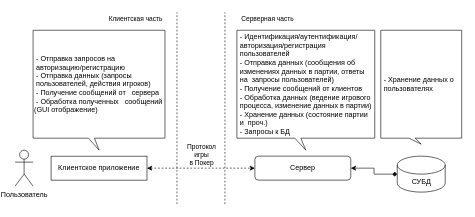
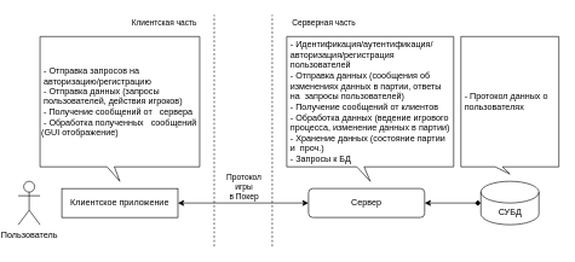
  <mxCell id="0" />
  <mxCell id="1" parent="0" />
- <mxCell id="2" style="edgeStyle=orthogonalEdgeStyle;rounded=0;orthogonalLoop=1;jettySize=auto;html=1;exitX=1;exitY=0.5;exitDx=0;exitDy=0;entryX=0;entryY=0.5;entryDx=0;entryDy=0;endArrow=classic;endFill=1;startArrow=classic;startFill=1;dashed=1;" parent="1" source="4" target="7" edge="1"><mxGeometry relative="1" as="geometry" /></mxCell>
+ <mxCell id="2" style="edgeStyle=orthogonalEdgeStyle;rounded=0;orthogonalLoop=1;jettySize=auto;html=1;exitX=1;exitY=0.5;exitDx=0;exitDy=0;entryX=0;entryY=0.5;entryDx=0;entryDy=0;endArrow=classic;endFill=1;startArrow=classic;startFill=1;" parent="1" source="4" target="7" edge="1"><mxGeometry relative="1" as="geometry" /></mxCell>
  <mxCell id="3" value="Протокол &lt;br&gt;игры&lt;br&gt;в Покер" style="edgeLabel;html=1;align=center;verticalAlign=middle;resizable=0;points=[];" parent="2" vertex="1" connectable="0"><mxGeometry x="-0.225" y="-2" relative="1" as="geometry"><mxPoint x="20" y="-25" as="offset" /></mxGeometry></mxCell>
  <mxCell id="4" value="Клиентское приложение" style="whiteSpace=wrap;html=1;rounded=0;" parent="1" vertex="1"><mxGeometry x="80" y="260" width="160" height="40" as="geometry" /></mxCell>
  <mxCell id="5" value="Пользователь" style="shape=umlActor;verticalLabelPosition=bottom;verticalAlign=top;html=1;outlineConnect=0;" parent="1" vertex="1"><mxGeometry x="20" y="250" width="30" height="60" as="geometry" /></mxCell>
  <mxCell id="6" style="edgeStyle=orthogonalEdgeStyle;rounded=0;orthogonalLoop=1;jettySize=auto;html=1;exitX=1;exitY=0.5;exitDx=0;exitDy=0;entryX=0;entryY=0.5;entryDx=0;entryDy=0;entryPerimeter=0;startArrow=classic;startFill=1;endArrow=diamond;endFill=1;" parent="1" source="7" target="12" edge="1"><mxGeometry relative="1" as="geometry" /></mxCell>
  <mxCell id="7" value="Сервер" style="rounded=1;whiteSpace=wrap;html=1;" parent="1" vertex="1"><mxGeometry x="420" y="260" width="160" height="40" as="geometry" /></mxCell>
  <mxCell id="8" value="" style="endArrow=none;dashed=1;html=1;rounded=0;" parent="1" edge="1"><mxGeometry width="50" height="50" relative="1" as="geometry"><mxPoint x="290" y="340" as="sourcePoint" /><mxPoint x="290" y="20" as="targetPoint" /></mxGeometry></mxCell>
  <mxCell id="9" value="Клиентская часть" style="edgeLabel;html=1;align=center;verticalAlign=middle;resizable=0;points=[];" parent="8" vertex="1" connectable="0"><mxGeometry x="0.92" y="1" relative="1" as="geometry"><mxPoint x="-69" y="-3" as="offset" /></mxGeometry></mxCell>
  <mxCell id="10" value="" style="endArrow=none;dashed=1;html=1;rounded=0;" parent="1" edge="1"><mxGeometry width="50" height="50" relative="1" as="geometry"><mxPoint x="370" y="340" as="sourcePoint" /><mxPoint x="370" y="20" as="targetPoint" /></mxGeometry></mxCell>
  <mxCell id="11" value="Серверная часть" style="edgeLabel;html=1;align=center;verticalAlign=middle;resizable=0;points=[];" parent="10" vertex="1" connectable="0"><mxGeometry x="0.89" y="1" relative="1" as="geometry"><mxPoint x="71" y="-8" as="offset" /></mxGeometry></mxCell>
- <mxCell id="12" value="СУБД" style="shape=cylinder3;whiteSpace=wrap;html=1;boundedLbl=1;backgroundOutline=1;size=15;" parent="1" vertex="1"><mxGeometry x="657.5" y="260" width="80" height="60" as="geometry" /></mxCell>
+ <mxCell id="12" value="СУБД" style="shape=cylinder3;whiteSpace=wrap;html=1;boundedLbl=1;backgroundOutline=1;size=15;" parent="1" vertex="1"><mxGeometry x="657.5" y="250" width="80" height="60" as="geometry" /></mxCell>
  <mxCell id="13" value="&amp;nbsp;- Отправка запросов на&amp;nbsp; &amp;nbsp; &amp;nbsp;авторизацию/регистрацию&lt;br&gt;&amp;nbsp;- Отправка данных (запросы&amp;nbsp; &amp;nbsp; &amp;nbsp;пользователей, действия игроков)&lt;br&gt;&amp;nbsp;- Получение сообщений от&amp;nbsp; &amp;nbsp;сервера&lt;br&gt;&amp;nbsp;- Обработка полученных&amp;nbsp; &amp;nbsp;сообщений (GUI отображение)&amp;nbsp;" style="shape=callout;whiteSpace=wrap;html=1;perimeter=calloutPerimeter;base=10;position2=0.5;size=20;position=0.42;align=left;" parent="1" vertex="1"><mxGeometry x="50" y="50" width="220" height="200" as="geometry" /></mxCell>
  <mxCell id="14" value="&amp;nbsp;- Идентификация/аутентификация/&amp;nbsp; &amp;nbsp; &amp;nbsp;авторизация/регистрация&amp;nbsp; &amp;nbsp;пользователей&lt;br&gt;&amp;nbsp;- Отправка данных (сообщения об&amp;nbsp; &amp;nbsp;изменениях данных в партии, ответы&amp;nbsp; &amp;nbsp;на&amp;nbsp; запросы пользователей)&lt;br&gt;&amp;nbsp;- Получение сообщений от клиентов&lt;br&gt;&amp;nbsp;- Обработка данных (ведение игрового&amp;nbsp; &amp;nbsp;процесса, изменение данных в партии)&lt;br&gt;&amp;nbsp;- Хранение данных (состояние партии&amp;nbsp; &amp;nbsp;и&amp;nbsp; проч.)&lt;br&gt;&amp;nbsp;- Запросы к БД" style="shape=callout;whiteSpace=wrap;html=1;perimeter=calloutPerimeter;base=10;position2=0.5;size=20;position=0.42;align=left;" parent="1" vertex="1"><mxGeometry x="390" y="50" width="230" height="200" as="geometry" /></mxCell>
- <mxCell id="15" value="&amp;nbsp;- Хранение данных о&amp;nbsp; &amp;nbsp; &amp;nbsp;пользователях" style="shape=callout;whiteSpace=wrap;html=1;perimeter=calloutPerimeter;base=10;position2=0.5;size=10;position=0.35;align=left;" parent="1" vertex="1"><mxGeometry x="630" y="50" width="135" height="190" as="geometry" /></mxCell>
+ <mxCell id="15" value="&amp;nbsp;- Протокол данных о&amp;nbsp; &amp;nbsp; &amp;nbsp;пользователях" style="shape=callout;whiteSpace=wrap;html=1;perimeter=calloutPerimeter;base=10;position2=0.5;size=10;position=0.35;align=left;" parent="1" vertex="1"><mxGeometry x="630" y="50" width="135" height="190" as="geometry" /></mxCell>
